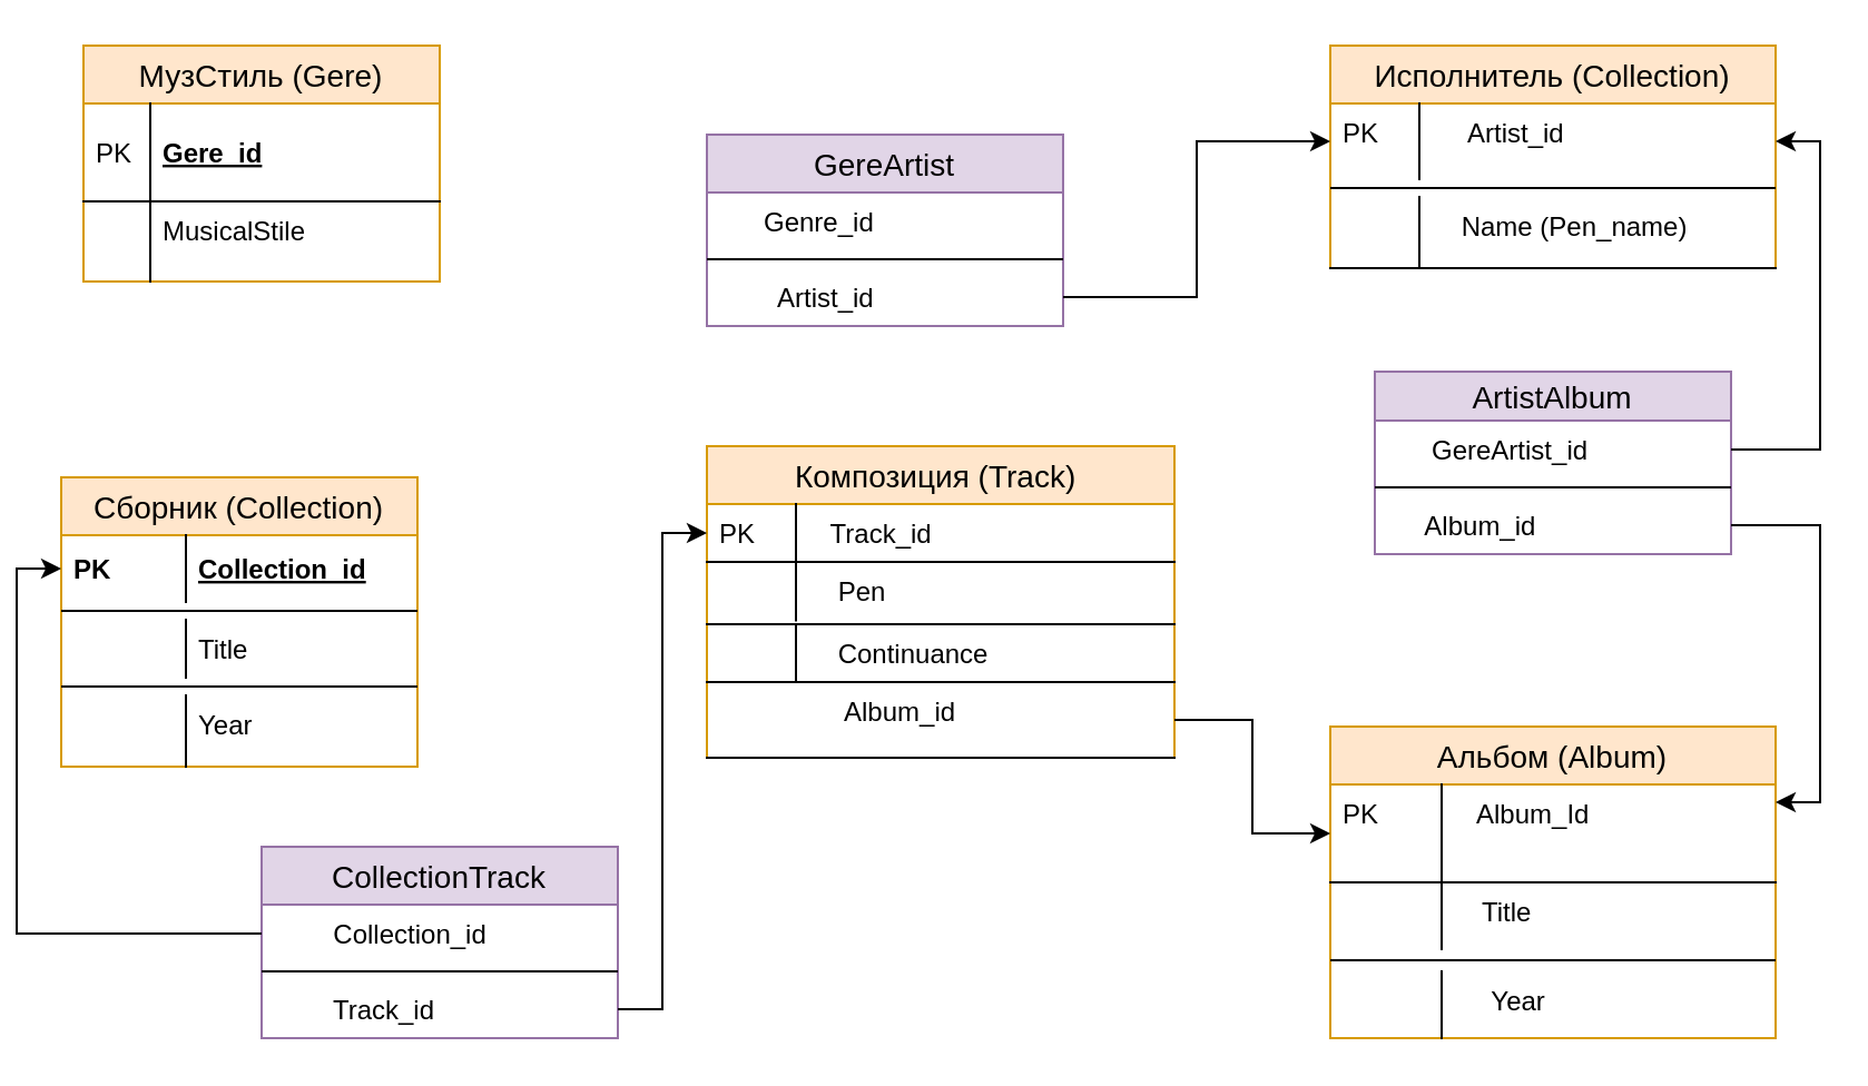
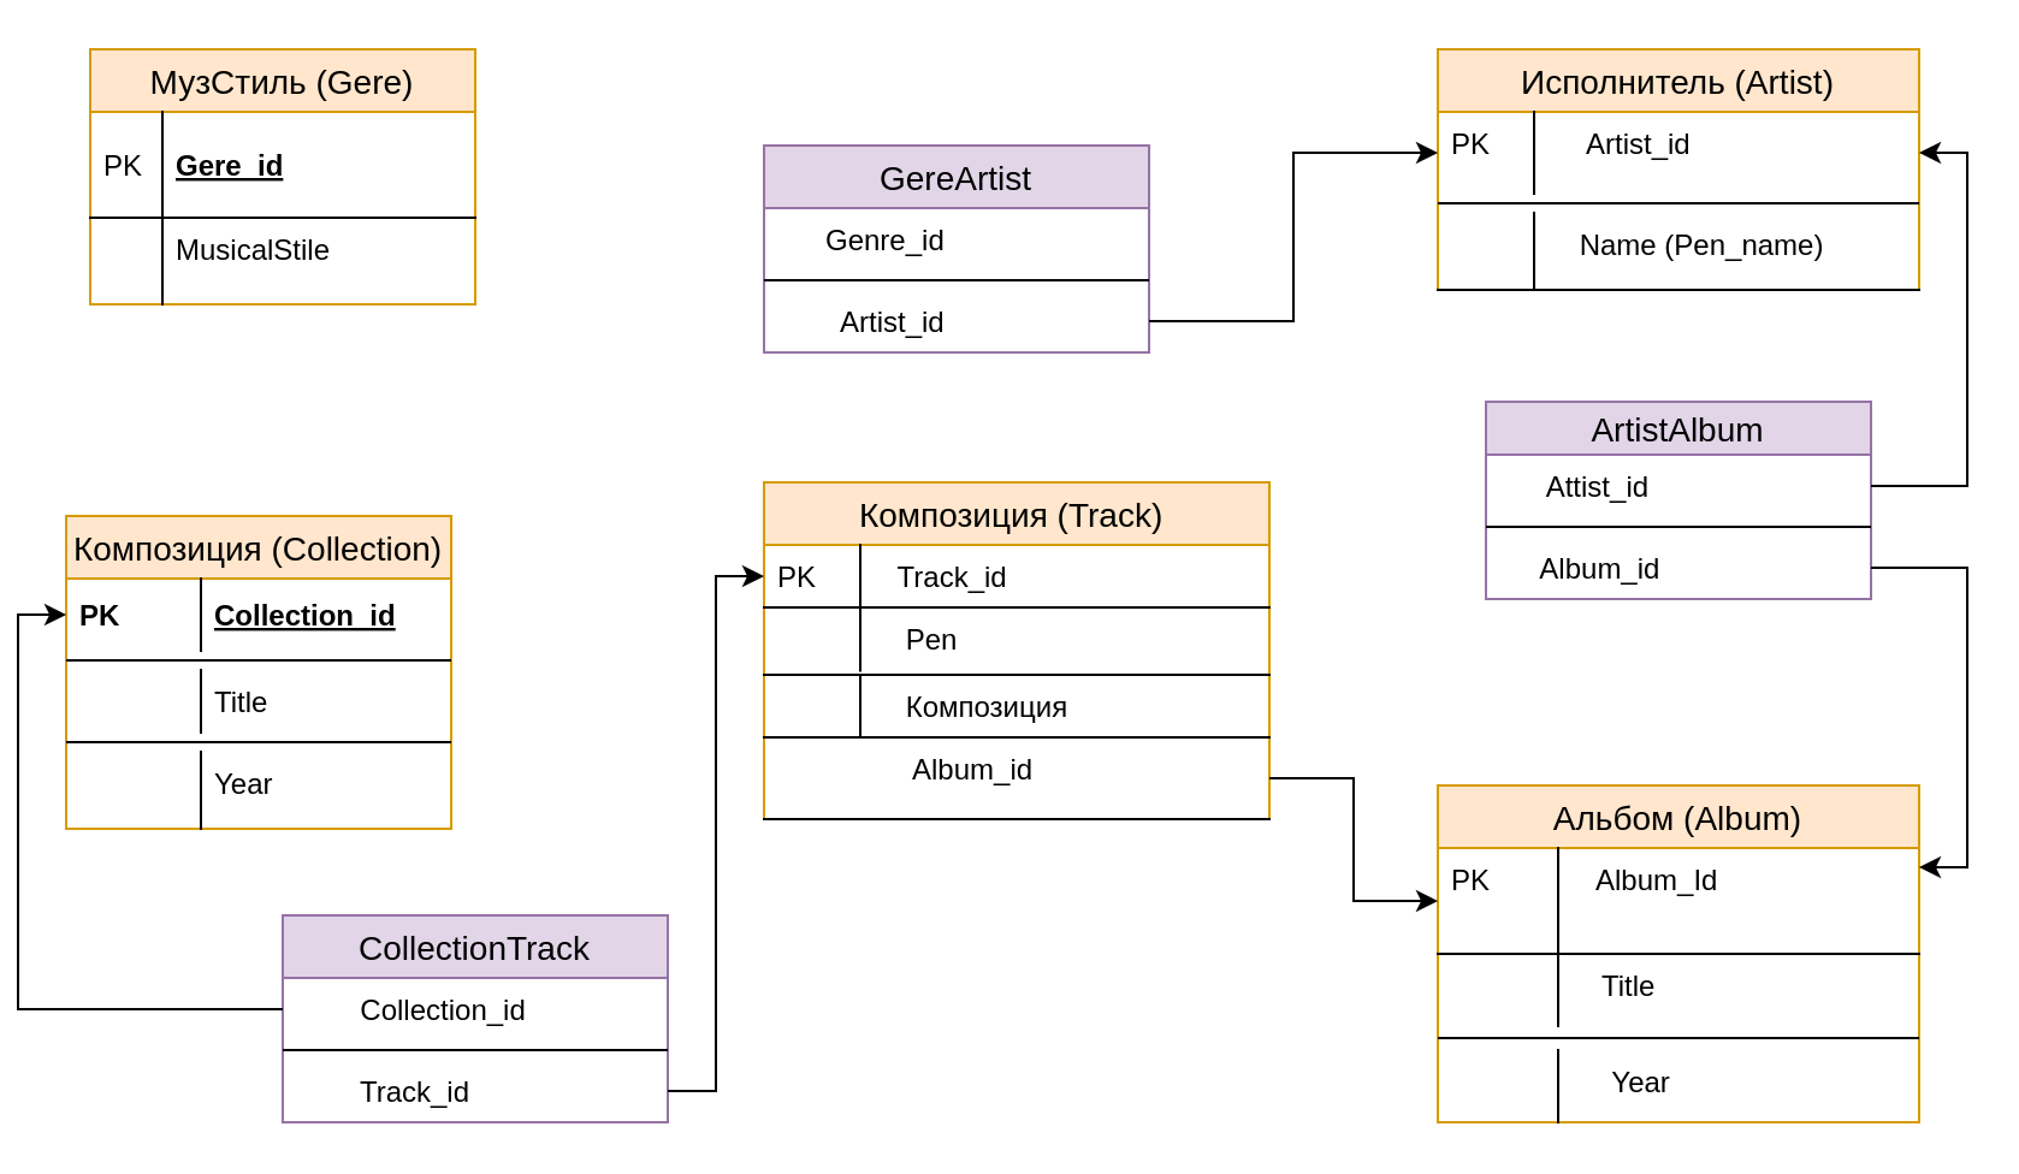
  <mxCell id="0" />
  <mxCell id="1" parent="0" />
  <mxCell id="2" value="Альбом (Album)" style="swimlane;fontStyle=0;childLayout=stackLayout;horizontal=1;startSize=26;fillColor=#ffe6cc;horizontalStack=0;resizeParent=1;resizeParentMax=0;resizeLast=0;collapsible=1;marginBottom=0;swimlaneFillColor=#ffffff;align=center;fontSize=14;strokeColor=#d79b00;" parent="1" vertex="1"><mxGeometry x="590" y="326" width="200" height="140" as="geometry" /></mxCell>
  <mxCell id="3" value="         Album_Id" style="shape=partialRectangle;top=0;left=0;right=0;bottom=1;align=left;verticalAlign=top;fillColor=none;spacingLeft=34;spacingRight=4;overflow=hidden;rotatable=0;points=[[0,0.5],[1,0.5]];portConstraint=eastwest;dropTarget=0;fontSize=12;" parent="2" vertex="1"><mxGeometry y="26" width="200" height="44" as="geometry" /></mxCell>
  <mxCell id="4" value="PK" style="shape=partialRectangle;top=0;left=0;bottom=0;fillColor=none;align=left;verticalAlign=top;spacingLeft=4;spacingRight=4;overflow=hidden;rotatable=0;points=[];portConstraint=eastwest;part=1;fontSize=12;" parent="3" vertex="1" connectable="0"><mxGeometry width="50" height="44" as="geometry" /></mxCell>
  <mxCell id="5" value="  Title" style="shape=partialRectangle;top=0;left=0;right=0;bottom=0;align=left;verticalAlign=top;fillColor=none;spacingLeft=60;spacingRight=4;overflow=hidden;rotatable=0;points=[[0,0.5],[1,0.5]];portConstraint=eastwest;dropTarget=0;fontSize=12;" parent="2" vertex="1"><mxGeometry y="70" width="200" height="30" as="geometry" /></mxCell>
  <mxCell id="6" value="" style="shape=partialRectangle;fontStyle=1;top=0;left=0;bottom=0;fillColor=none;align=left;verticalAlign=top;spacingLeft=4;spacingRight=4;overflow=hidden;rotatable=0;points=[];portConstraint=eastwest;part=1;fontSize=12;" parent="5" vertex="1" connectable="0"><mxGeometry width="50" height="30" as="geometry" /></mxCell>
  <mxCell id="7" value="" style="line;strokeWidth=1;fillColor=none;align=left;verticalAlign=middle;spacingTop=-1;spacingLeft=3;spacingRight=3;rotatable=0;labelPosition=right;points=[];portConstraint=eastwest;fontSize=12;" parent="2" vertex="1"><mxGeometry y="100" width="200" height="10" as="geometry" /></mxCell>
  <mxCell id="8" value="           Year" style="shape=partialRectangle;top=0;left=0;right=0;bottom=0;align=left;verticalAlign=top;fillColor=none;spacingLeft=34;spacingRight=4;overflow=hidden;rotatable=0;points=[[0,0.5],[1,0.5]];portConstraint=eastwest;dropTarget=0;fontSize=12;" parent="2" vertex="1"><mxGeometry y="110" width="200" height="30" as="geometry" /></mxCell>
  <mxCell id="9" value="          " style="shape=partialRectangle;top=0;left=0;bottom=0;fillColor=none;align=left;verticalAlign=top;spacingLeft=4;spacingRight=4;overflow=hidden;rotatable=0;points=[];portConstraint=eastwest;part=1;fontSize=12;" parent="8" vertex="1" connectable="0"><mxGeometry width="50" height="30" as="geometry" /></mxCell>
- <mxCell id="10" value="Исполнитель (Collection)" style="swimlane;fontStyle=0;childLayout=stackLayout;horizontal=1;startSize=26;fillColor=#ffe6cc;horizontalStack=0;resizeParent=1;resizeParentMax=0;resizeLast=0;collapsible=1;marginBottom=0;swimlaneFillColor=#ffffff;align=center;fontSize=14;strokeColor=#d79b00;" parent="1" vertex="1"><mxGeometry x="590" y="20" width="200" height="100" as="geometry" /></mxCell>
+ <mxCell id="10" value="Исполнитель (Artist)" style="swimlane;fontStyle=0;childLayout=stackLayout;horizontal=1;startSize=26;fillColor=#ffe6cc;horizontalStack=0;resizeParent=1;resizeParentMax=0;resizeLast=0;collapsible=1;marginBottom=0;swimlaneFillColor=#ffffff;align=center;fontSize=14;strokeColor=#d79b00;" parent="1" vertex="1"><mxGeometry x="590" y="20" width="200" height="100" as="geometry" /></mxCell>
  <mxCell id="11" value="        Artist_id" style="shape=partialRectangle;top=0;left=0;right=0;bottom=0;align=left;verticalAlign=top;fillColor=none;spacingLeft=34;spacingRight=4;overflow=hidden;rotatable=0;points=[[0,0.5],[1,0.5]];portConstraint=eastwest;dropTarget=0;fontSize=12;" parent="10" vertex="1"><mxGeometry y="26" width="200" height="34" as="geometry" /></mxCell>
  <mxCell id="12" value="PK" style="shape=partialRectangle;top=0;left=0;bottom=0;fillColor=none;align=left;verticalAlign=top;spacingLeft=4;spacingRight=4;overflow=hidden;rotatable=0;points=[];portConstraint=eastwest;part=1;fontSize=12;" parent="11" vertex="1" connectable="0"><mxGeometry width="40" height="34" as="geometry" /></mxCell>
  <mxCell id="13" value="" style="line;strokeWidth=1;fillColor=none;align=left;verticalAlign=middle;spacingTop=-1;spacingLeft=3;spacingRight=3;rotatable=0;labelPosition=right;points=[];portConstraint=eastwest;" parent="10" vertex="1"><mxGeometry y="60" width="200" height="8" as="geometry" /></mxCell>
  <mxCell id="14" value="       Name (Pen_name)" style="shape=partialRectangle;top=0;left=0;right=0;bottom=1;align=left;verticalAlign=top;fillColor=none;spacingLeft=34;spacingRight=4;overflow=hidden;rotatable=0;points=[[0,0.5],[1,0.5]];portConstraint=eastwest;dropTarget=0;fontSize=12;" parent="10" vertex="1"><mxGeometry y="68" width="200" height="32" as="geometry" /></mxCell>
  <mxCell id="15" value="" style="shape=partialRectangle;top=0;left=0;bottom=0;fillColor=none;align=left;verticalAlign=top;spacingLeft=4;spacingRight=4;overflow=hidden;rotatable=0;points=[];portConstraint=eastwest;part=1;fontSize=12;" parent="14" vertex="1" connectable="0"><mxGeometry width="40" height="32" as="geometry" /></mxCell>
  <mxCell id="16" value="Композиция (Track) " style="swimlane;fontStyle=0;childLayout=stackLayout;horizontal=1;startSize=26;fillColor=#ffe6cc;horizontalStack=0;resizeParent=1;resizeParentMax=0;resizeLast=0;collapsible=1;marginBottom=0;swimlaneFillColor=#ffffff;align=center;fontSize=14;strokeColor=#d79b00;" parent="1" vertex="1"><mxGeometry x="310" y="200" width="210" height="140" as="geometry" /></mxCell>
  <mxCell id="17" value="      Track_id" style="shape=partialRectangle;top=0;left=0;right=0;bottom=1;align=left;verticalAlign=top;fillColor=none;spacingLeft=34;spacingRight=4;overflow=hidden;rotatable=0;points=[[0,0.5],[1,0.5]];portConstraint=eastwest;dropTarget=0;fontSize=12;" parent="16" vertex="1"><mxGeometry y="26" width="210" height="26" as="geometry" /></mxCell>
  <mxCell id="18" value="PK      " style="shape=partialRectangle;top=0;left=0;bottom=0;fillColor=none;align=left;verticalAlign=top;spacingLeft=4;spacingRight=4;overflow=hidden;rotatable=0;points=[];portConstraint=eastwest;part=1;fontSize=12;" parent="17" vertex="1" connectable="0"><mxGeometry width="40" height="26" as="geometry" /></mxCell>
  <mxCell id="19" value="       Pen" style="shape=partialRectangle;top=0;left=0;right=0;bottom=1;align=left;verticalAlign=top;fillColor=none;spacingLeft=34;spacingRight=4;overflow=hidden;rotatable=0;points=[[0,0.5],[1,0.5]];portConstraint=eastwest;dropTarget=0;fontSize=12;" parent="16" vertex="1"><mxGeometry y="52" width="210" height="28" as="geometry" /></mxCell>
  <mxCell id="20" value="" style="shape=partialRectangle;top=0;left=0;bottom=0;fillColor=none;align=left;verticalAlign=top;spacingLeft=4;spacingRight=4;overflow=hidden;rotatable=0;points=[];portConstraint=eastwest;part=1;fontSize=12;" parent="19" vertex="1" connectable="0"><mxGeometry width="40" height="26.25" as="geometry" /></mxCell>
- <mxCell id="21" value="       Сontinuance" style="shape=partialRectangle;top=0;left=0;right=0;bottom=1;align=left;verticalAlign=top;fillColor=none;spacingLeft=34;spacingRight=4;overflow=hidden;rotatable=0;points=[[0,0.5],[1,0.5]];portConstraint=eastwest;dropTarget=0;fontSize=12;" parent="16" vertex="1"><mxGeometry y="80" width="210" height="26" as="geometry" /></mxCell>
+ <mxCell id="21" value="       Композиция" style="shape=partialRectangle;top=0;left=0;right=0;bottom=1;align=left;verticalAlign=top;fillColor=none;spacingLeft=34;spacingRight=4;overflow=hidden;rotatable=0;points=[[0,0.5],[1,0.5]];portConstraint=eastwest;dropTarget=0;fontSize=12;" parent="16" vertex="1"><mxGeometry y="80" width="210" height="26" as="geometry" /></mxCell>
  <mxCell id="22" value="" style="shape=partialRectangle;top=0;left=0;bottom=0;fillColor=none;align=left;verticalAlign=top;spacingLeft=4;spacingRight=4;overflow=hidden;rotatable=0;points=[];portConstraint=eastwest;part=1;fontSize=12;" parent="21" vertex="1" connectable="0"><mxGeometry width="40" height="26" as="geometry" /></mxCell>
  <mxCell id="23" value="        Album_id" style="shape=partialRectangle;top=0;left=0;right=0;bottom=1;align=left;verticalAlign=top;fillColor=none;spacingLeft=34;spacingRight=4;overflow=hidden;rotatable=0;points=[[0,0.5],[1,0.5]];portConstraint=eastwest;dropTarget=0;fontSize=12;" parent="16" vertex="1"><mxGeometry y="106" width="210" height="34" as="geometry" /></mxCell>
  <mxCell id="24" value="МузСтиль (Gere)" style="swimlane;fontStyle=0;childLayout=stackLayout;horizontal=1;startSize=26;fillColor=#ffe6cc;horizontalStack=0;resizeParent=1;resizeParentMax=0;resizeLast=0;collapsible=1;marginBottom=0;swimlaneFillColor=#ffffff;align=center;fontSize=14;strokeColor=#d79b00;" parent="1" vertex="1"><mxGeometry x="30" y="20" width="160" height="106" as="geometry" /></mxCell>
  <mxCell id="25" value="Gere_id" style="shape=partialRectangle;top=0;left=0;right=0;bottom=1;align=left;verticalAlign=middle;fillColor=none;spacingLeft=34;spacingRight=4;overflow=hidden;rotatable=0;points=[[0,0.5],[1,0.5]];portConstraint=eastwest;dropTarget=0;fontStyle=5;fontSize=12;" parent="24" vertex="1"><mxGeometry y="26" width="160" height="44" as="geometry" /></mxCell>
  <mxCell id="26" value="PK" style="shape=partialRectangle;top=0;left=0;bottom=0;fillColor=none;align=left;verticalAlign=middle;spacingLeft=4;spacingRight=4;overflow=hidden;rotatable=0;points=[];portConstraint=eastwest;part=1;fontSize=12;" parent="25" vertex="1" connectable="0"><mxGeometry width="30" height="44" as="geometry" /></mxCell>
  <mxCell id="27" value="MusicalStile" style="shape=partialRectangle;top=0;left=0;right=0;bottom=0;align=left;verticalAlign=top;fillColor=none;spacingLeft=34;spacingRight=4;overflow=hidden;rotatable=0;points=[[0,0.5],[1,0.5]];portConstraint=eastwest;dropTarget=0;fontSize=12;" parent="24" vertex="1"><mxGeometry y="70" width="160" height="26" as="geometry" /></mxCell>
  <mxCell id="28" value="" style="shape=partialRectangle;top=0;left=0;bottom=0;fillColor=none;align=left;verticalAlign=top;spacingLeft=4;spacingRight=4;overflow=hidden;rotatable=0;points=[];portConstraint=eastwest;part=1;fontSize=12;" parent="27" vertex="1" connectable="0"><mxGeometry width="30" height="26" as="geometry" /></mxCell>
  <mxCell id="29" value="" style="shape=partialRectangle;top=0;left=0;right=0;bottom=0;align=left;verticalAlign=top;fillColor=none;spacingLeft=34;spacingRight=4;overflow=hidden;rotatable=0;points=[[0,0.5],[1,0.5]];portConstraint=eastwest;dropTarget=0;fontSize=12;" parent="24" vertex="1"><mxGeometry y="96" width="160" height="10" as="geometry" /></mxCell>
  <mxCell id="30" value="" style="shape=partialRectangle;top=0;left=0;bottom=0;fillColor=none;align=left;verticalAlign=top;spacingLeft=4;spacingRight=4;overflow=hidden;rotatable=0;points=[];portConstraint=eastwest;part=1;fontSize=12;" parent="29" vertex="1" connectable="0"><mxGeometry width="30" height="10" as="geometry" /></mxCell>
- <mxCell id="31" value="Сборник (Collection)" style="swimlane;fontStyle=0;childLayout=stackLayout;horizontal=1;startSize=26;fillColor=#ffe6cc;horizontalStack=0;resizeParent=1;resizeParentMax=0;resizeLast=0;collapsible=1;marginBottom=0;swimlaneFillColor=#ffffff;align=center;fontSize=14;strokeColor=#d79b00;" parent="1" vertex="1"><mxGeometry x="20" y="214" width="160" height="130" as="geometry" /></mxCell>
+ <mxCell id="31" value="Композиция (Collection)" style="swimlane;fontStyle=0;childLayout=stackLayout;horizontal=1;startSize=26;fillColor=#ffe6cc;horizontalStack=0;resizeParent=1;resizeParentMax=0;resizeLast=0;collapsible=1;marginBottom=0;swimlaneFillColor=#ffffff;align=center;fontSize=14;strokeColor=#d79b00;" parent="1" vertex="1"><mxGeometry x="20" y="214" width="160" height="130" as="geometry" /></mxCell>
  <mxCell id="32" value="Collection_id" style="shape=partialRectangle;top=0;left=0;right=0;bottom=0;align=left;verticalAlign=middle;fillColor=none;spacingLeft=60;spacingRight=4;overflow=hidden;rotatable=0;points=[[0,0.5],[1,0.5]];portConstraint=eastwest;dropTarget=0;fontStyle=5;fontSize=12;" parent="31" vertex="1"><mxGeometry y="26" width="160" height="30" as="geometry" /></mxCell>
  <mxCell id="33" value="PK" style="shape=partialRectangle;fontStyle=1;top=0;left=0;bottom=0;fillColor=none;align=left;verticalAlign=middle;spacingLeft=4;spacingRight=4;overflow=hidden;rotatable=0;points=[];portConstraint=eastwest;part=1;fontSize=12;" parent="32" vertex="1" connectable="0"><mxGeometry width="56" height="30" as="geometry" /></mxCell>
  <mxCell id="34" value="" style="line;strokeWidth=1;fillColor=none;align=left;verticalAlign=middle;spacingTop=-1;spacingLeft=3;spacingRight=3;rotatable=0;labelPosition=right;points=[];portConstraint=eastwest;" parent="31" vertex="1"><mxGeometry y="56" width="160" height="8" as="geometry" /></mxCell>
  <mxCell id="35" value="Title" style="shape=partialRectangle;top=0;left=0;right=0;bottom=0;align=left;verticalAlign=top;fillColor=none;spacingLeft=60;spacingRight=4;overflow=hidden;rotatable=0;points=[[0,0.5],[1,0.5]];portConstraint=eastwest;dropTarget=0;fontSize=12;" parent="31" vertex="1"><mxGeometry y="64" width="160" height="26" as="geometry" /></mxCell>
  <mxCell id="36" value="" style="shape=partialRectangle;top=0;left=0;bottom=0;fillColor=none;align=left;verticalAlign=top;spacingLeft=4;spacingRight=4;overflow=hidden;rotatable=0;points=[];portConstraint=eastwest;part=1;fontSize=12;" parent="35" vertex="1" connectable="0"><mxGeometry width="56" height="26" as="geometry" /></mxCell>
  <mxCell id="37" value="" style="line;strokeWidth=1;fillColor=none;align=left;verticalAlign=middle;spacingTop=-1;spacingLeft=3;spacingRight=3;rotatable=0;labelPosition=right;points=[];portConstraint=eastwest;" parent="31" vertex="1"><mxGeometry y="90" width="160" height="8" as="geometry" /></mxCell>
  <mxCell id="38" value="Year" style="shape=partialRectangle;top=0;left=0;right=0;bottom=0;align=left;verticalAlign=top;fillColor=none;spacingLeft=60;spacingRight=4;overflow=hidden;rotatable=0;points=[[0,0.5],[1,0.5]];portConstraint=eastwest;dropTarget=0;fontSize=12;" parent="31" vertex="1"><mxGeometry y="98" width="160" height="32" as="geometry" /></mxCell>
  <mxCell id="39" value="" style="shape=partialRectangle;top=0;left=0;bottom=0;fillColor=none;align=left;verticalAlign=top;spacingLeft=4;spacingRight=4;overflow=hidden;rotatable=0;points=[];portConstraint=eastwest;part=1;fontSize=12;" parent="38" vertex="1" connectable="0"><mxGeometry width="56" height="32" as="geometry" /></mxCell>
  <mxCell id="40" value="GereArtist" style="swimlane;fontStyle=0;childLayout=stackLayout;horizontal=1;startSize=26;fillColor=#e1d5e7;horizontalStack=0;resizeParent=1;resizeParentMax=0;resizeLast=0;collapsible=1;marginBottom=0;swimlaneFillColor=#ffffff;align=center;fontSize=14;strokeColor=#9673a6;" parent="1" vertex="1"><mxGeometry x="310" y="60" width="160" height="86" as="geometry" /></mxCell>
  <mxCell id="41" value="      Genre_id" style="text;strokeColor=none;fillColor=none;spacingLeft=4;spacingRight=4;overflow=hidden;rotatable=0;points=[[0,0.5],[1,0.5]];portConstraint=eastwest;fontSize=12;" parent="40" vertex="1"><mxGeometry y="26" width="160" height="26" as="geometry" /></mxCell>
  <mxCell id="42" value="" style="line;strokeWidth=1;fillColor=none;align=left;verticalAlign=middle;spacingTop=-1;spacingLeft=3;spacingRight=3;rotatable=0;labelPosition=right;points=[];portConstraint=eastwest;fontSize=12;" parent="40" vertex="1"><mxGeometry y="52" width="160" height="8" as="geometry" /></mxCell>
  <mxCell id="43" value="        Artist_id" style="text;strokeColor=none;fillColor=none;spacingLeft=4;spacingRight=4;overflow=hidden;rotatable=0;points=[[0,0.5],[1,0.5]];portConstraint=eastwest;fontSize=12;" parent="40" vertex="1"><mxGeometry y="60" width="160" height="26" as="geometry" /></mxCell>
  <mxCell id="44" value="CollectionTrack" style="swimlane;fontStyle=0;childLayout=stackLayout;horizontal=1;startSize=26;fillColor=#e1d5e7;horizontalStack=0;resizeParent=1;resizeParentMax=0;resizeLast=0;collapsible=1;marginBottom=0;swimlaneFillColor=#ffffff;align=center;fontSize=14;strokeColor=#9673a6;" parent="1" vertex="1"><mxGeometry x="110" y="380" width="160" height="86" as="geometry" /></mxCell>
  <mxCell id="45" value="        Collection_id" style="text;strokeColor=none;fillColor=none;spacingLeft=4;spacingRight=4;overflow=hidden;rotatable=0;points=[[0,0.5],[1,0.5]];portConstraint=eastwest;fontSize=12;" parent="44" vertex="1"><mxGeometry y="26" width="160" height="26" as="geometry" /></mxCell>
  <mxCell id="46" value="" style="line;strokeWidth=1;fillColor=none;align=left;verticalAlign=middle;spacingTop=-1;spacingLeft=3;spacingRight=3;rotatable=0;labelPosition=right;points=[];portConstraint=eastwest;fontSize=12;" parent="44" vertex="1"><mxGeometry y="52" width="160" height="8" as="geometry" /></mxCell>
  <mxCell id="47" value="        Track_id" style="text;strokeColor=none;fillColor=none;spacingLeft=4;spacingRight=4;overflow=hidden;rotatable=0;points=[[0,0.5],[1,0.5]];portConstraint=eastwest;fontSize=12;" parent="44" vertex="1"><mxGeometry y="60" width="160" height="26" as="geometry" /></mxCell>
  <mxCell id="48" style="edgeStyle=orthogonalEdgeStyle;rounded=0;orthogonalLoop=1;jettySize=auto;html=1;entryX=0;entryY=0.5;entryDx=0;entryDy=0;" parent="1" source="43" target="11" edge="1"><mxGeometry relative="1" as="geometry" /></mxCell>
  <mxCell id="49" value="ArtistAlbum" style="swimlane;fontStyle=0;childLayout=stackLayout;horizontal=1;startSize=22;fillColor=#e1d5e7;horizontalStack=0;resizeParent=1;resizeParentMax=0;resizeLast=0;collapsible=1;marginBottom=0;swimlaneFillColor=#ffffff;align=center;fontSize=14;strokeColor=#9673a6;" parent="1" vertex="1"><mxGeometry x="610" y="166.5" width="160" height="82" as="geometry" /></mxCell>
- <mxCell id="50" value="      GereArtist_id" style="text;strokeColor=none;fillColor=none;spacingLeft=4;spacingRight=4;overflow=hidden;rotatable=0;points=[[0,0.5],[1,0.5]];portConstraint=eastwest;fontSize=12;" parent="49" vertex="1"><mxGeometry y="22" width="160" height="26" as="geometry" /></mxCell>
+ <mxCell id="50" value="      Attist_id" style="text;strokeColor=none;fillColor=none;spacingLeft=4;spacingRight=4;overflow=hidden;rotatable=0;points=[[0,0.5],[1,0.5]];portConstraint=eastwest;fontSize=12;" parent="49" vertex="1"><mxGeometry y="22" width="160" height="26" as="geometry" /></mxCell>
  <mxCell id="51" value="" style="line;strokeWidth=1;fillColor=none;align=left;verticalAlign=middle;spacingTop=-1;spacingLeft=3;spacingRight=3;rotatable=0;labelPosition=right;points=[];portConstraint=eastwest;fontSize=12;" parent="49" vertex="1"><mxGeometry y="48" width="160" height="8" as="geometry" /></mxCell>
  <mxCell id="52" value="     Album_id" style="text;strokeColor=none;fillColor=none;spacingLeft=4;spacingRight=4;overflow=hidden;rotatable=0;points=[[0,0.5],[1,0.5]];portConstraint=eastwest;fontSize=12;" parent="49" vertex="1"><mxGeometry y="56" width="160" height="26" as="geometry" /></mxCell>
  <mxCell id="53" style="edgeStyle=orthogonalEdgeStyle;rounded=0;orthogonalLoop=1;jettySize=auto;html=1;" parent="1" source="52" target="3" edge="1"><mxGeometry relative="1" as="geometry"><mxPoint x="790" y="364" as="targetPoint" /><Array as="points"><mxPoint x="810" y="236" /><mxPoint x="810" y="360" /></Array></mxGeometry></mxCell>
  <mxCell id="54" style="edgeStyle=orthogonalEdgeStyle;rounded=0;orthogonalLoop=1;jettySize=auto;html=1;exitX=1;exitY=0.5;exitDx=0;exitDy=0;entryX=0;entryY=0.5;entryDx=0;entryDy=0;" parent="1" source="23" target="3" edge="1"><mxGeometry relative="1" as="geometry" /></mxCell>
  <mxCell id="55" style="edgeStyle=orthogonalEdgeStyle;rounded=0;orthogonalLoop=1;jettySize=auto;html=1;" parent="1" edge="1"><mxGeometry relative="1" as="geometry"><mxPoint x="800" y="364" as="targetPoint" /><mxPoint x="800" y="364" as="sourcePoint" /></mxGeometry></mxCell>
  <mxCell id="56" style="edgeStyle=orthogonalEdgeStyle;rounded=0;orthogonalLoop=1;jettySize=auto;html=1;entryX=0;entryY=0.5;entryDx=0;entryDy=0;" parent="1" source="45" target="32" edge="1"><mxGeometry relative="1" as="geometry" /></mxCell>
  <mxCell id="57" style="edgeStyle=orthogonalEdgeStyle;rounded=0;orthogonalLoop=1;jettySize=auto;html=1;exitX=1;exitY=0.5;exitDx=0;exitDy=0;entryX=0;entryY=0.5;entryDx=0;entryDy=0;" parent="1" source="47" target="17" edge="1"><mxGeometry relative="1" as="geometry" /></mxCell>
  <mxCell id="58" style="edgeStyle=orthogonalEdgeStyle;rounded=0;orthogonalLoop=1;jettySize=auto;html=1;" parent="1" source="50" target="11" edge="1"><mxGeometry relative="1" as="geometry"><Array as="points"><mxPoint x="810" y="202" /><mxPoint x="810" y="63" /></Array></mxGeometry></mxCell>
